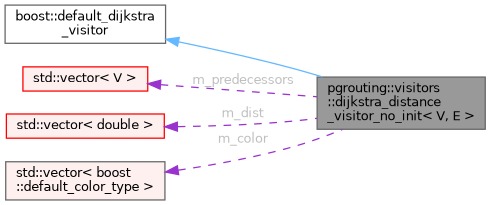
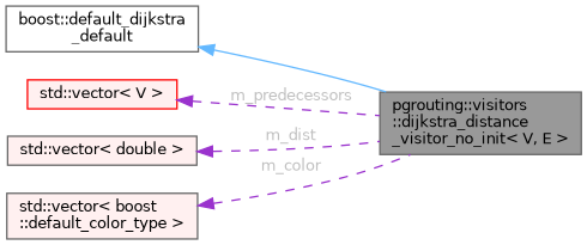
  digraph {
    rankdir=LR
    node [color=gray40 fillcolor="#FFF0F0" fontname=Helvetica fontsize=10 shape=box style=filled]
    edge [color=darkorchid3 dir=back fontname=Helvetica fontsize=10 labelfontname=Helvetica labelfontsize=10 style=dashed fontcolor=grey]
    n1 [fillcolor=grey60 fontcolor=black height=0.2 label="pgrouting::visitors\l::dijkstra_distance\l_visitor_no_init\< V, E \>" width=0.4]
-   n2 [fillcolor=white height=0.2 label="boost::default_dijkstra\l_visitor" width=0.4]
+   n2 [fillcolor=white height=0.2 label="boost::default_dijkstra\l_default" width=0.4]
    n3 [color=red height=0.2 label="std::vector\< V \>" width=0.4]
-   n4 [color=red height=0.2 label="std::vector\< double \>" width=0.4]
+   n4 [height=0.2 label="std::vector\< double \>" width=0.4]
    n5 [height=0.2 label="std::vector\< boost\l::default_color_type \>" width=0.4]
    n2 -> n1 [color=steelblue1 style=solid fontcolor=""]
    n3 -> n1 [label=" m_predecessors"]
    n4 -> n1 [label=" m_dist"]
    n5 -> n1 [label=" m_color"]
  }
